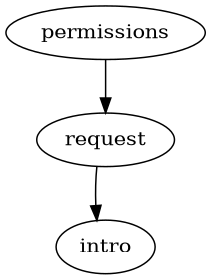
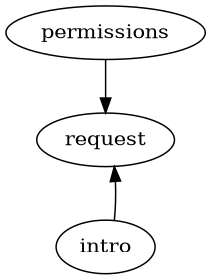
  digraph {
    package="ru.kode.way.sample.compose.permissions.routing"
    permissions [resultType="ru.kode.way.sample.compose.permissions.routing.PermissionsFlowResult" type=flow]
    request
    intro
    permissions -> request
-   request -> intro
+   intro -> request
  }
